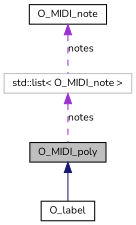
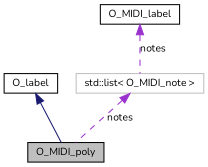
  digraph {
    fontname=Nunito
    node [color=black fontname=Nunito fontsize=10 shape=record]
    edge [color=darkorchid3 dir=back fontname=Nunito fontsize=10 labelfontname=FreeSans labelfontsize=10 style=dashed]
    n1 [fillcolor=grey75 fontcolor=black height=0.2 label=O_MIDI_poly style=filled width=0.4]
    n2 [height=0.2 label=O_label width=0.4]
    n3 [color=grey75 height=0.2 label="std::list\< O_MIDI_note \>" width=0.4]
-   n4 [height=0.2 label=O_MIDI_note width=0.4]
-   n1 -> n2 [color=midnightblue style=solid]
+   n4 [height=0.2 label=O_MIDI_label width=0.4]
+   n2 -> n1 [color=midnightblue style=solid]
    n3 -> n1 [label=notes]
    n4 -> n3 [label=notes]
  }
